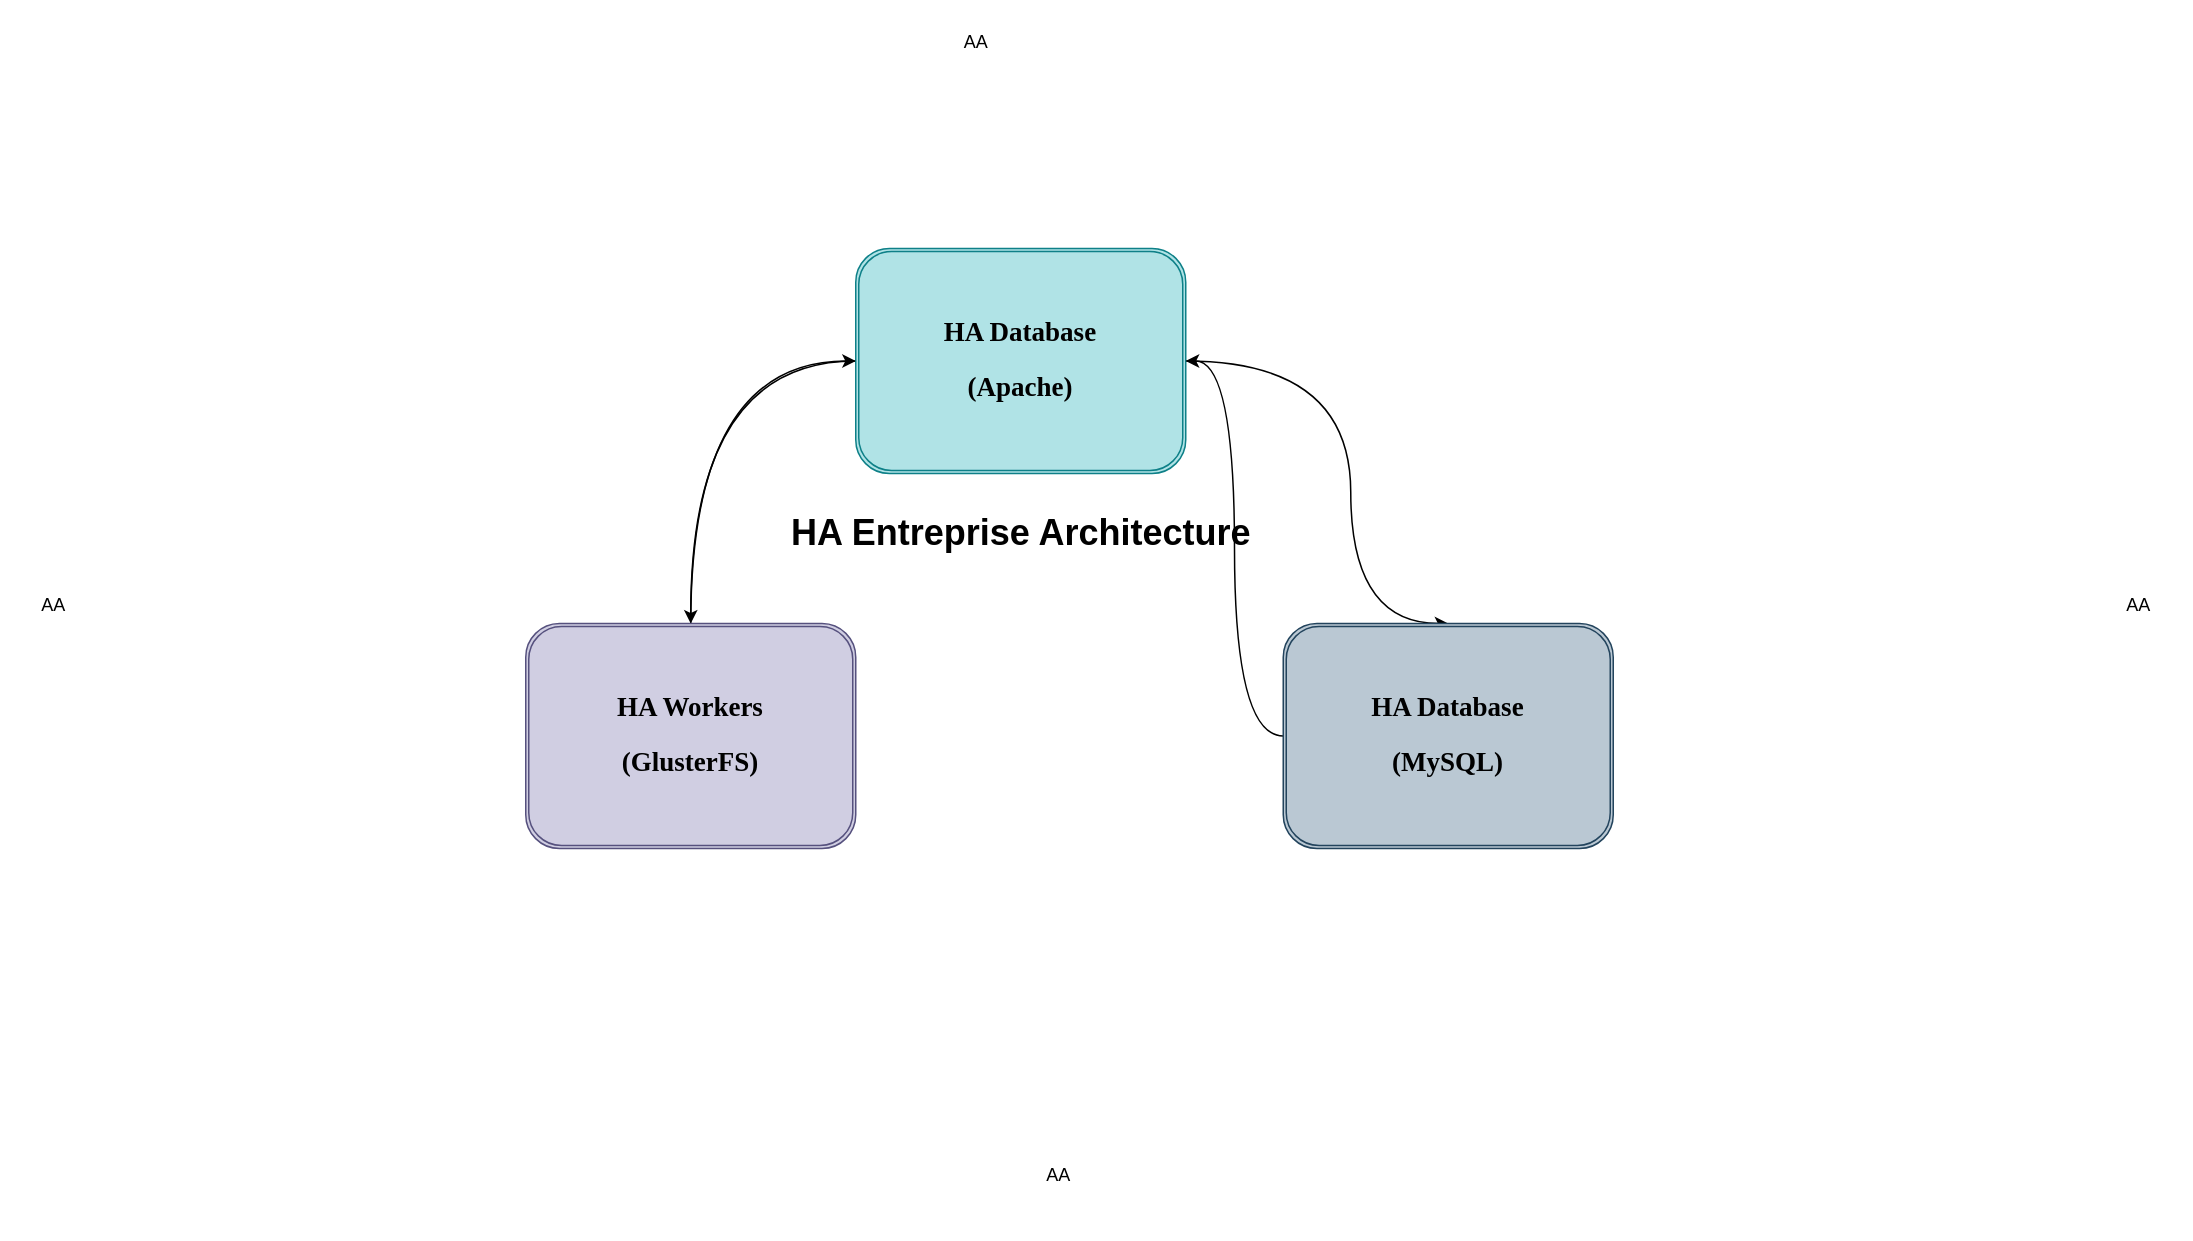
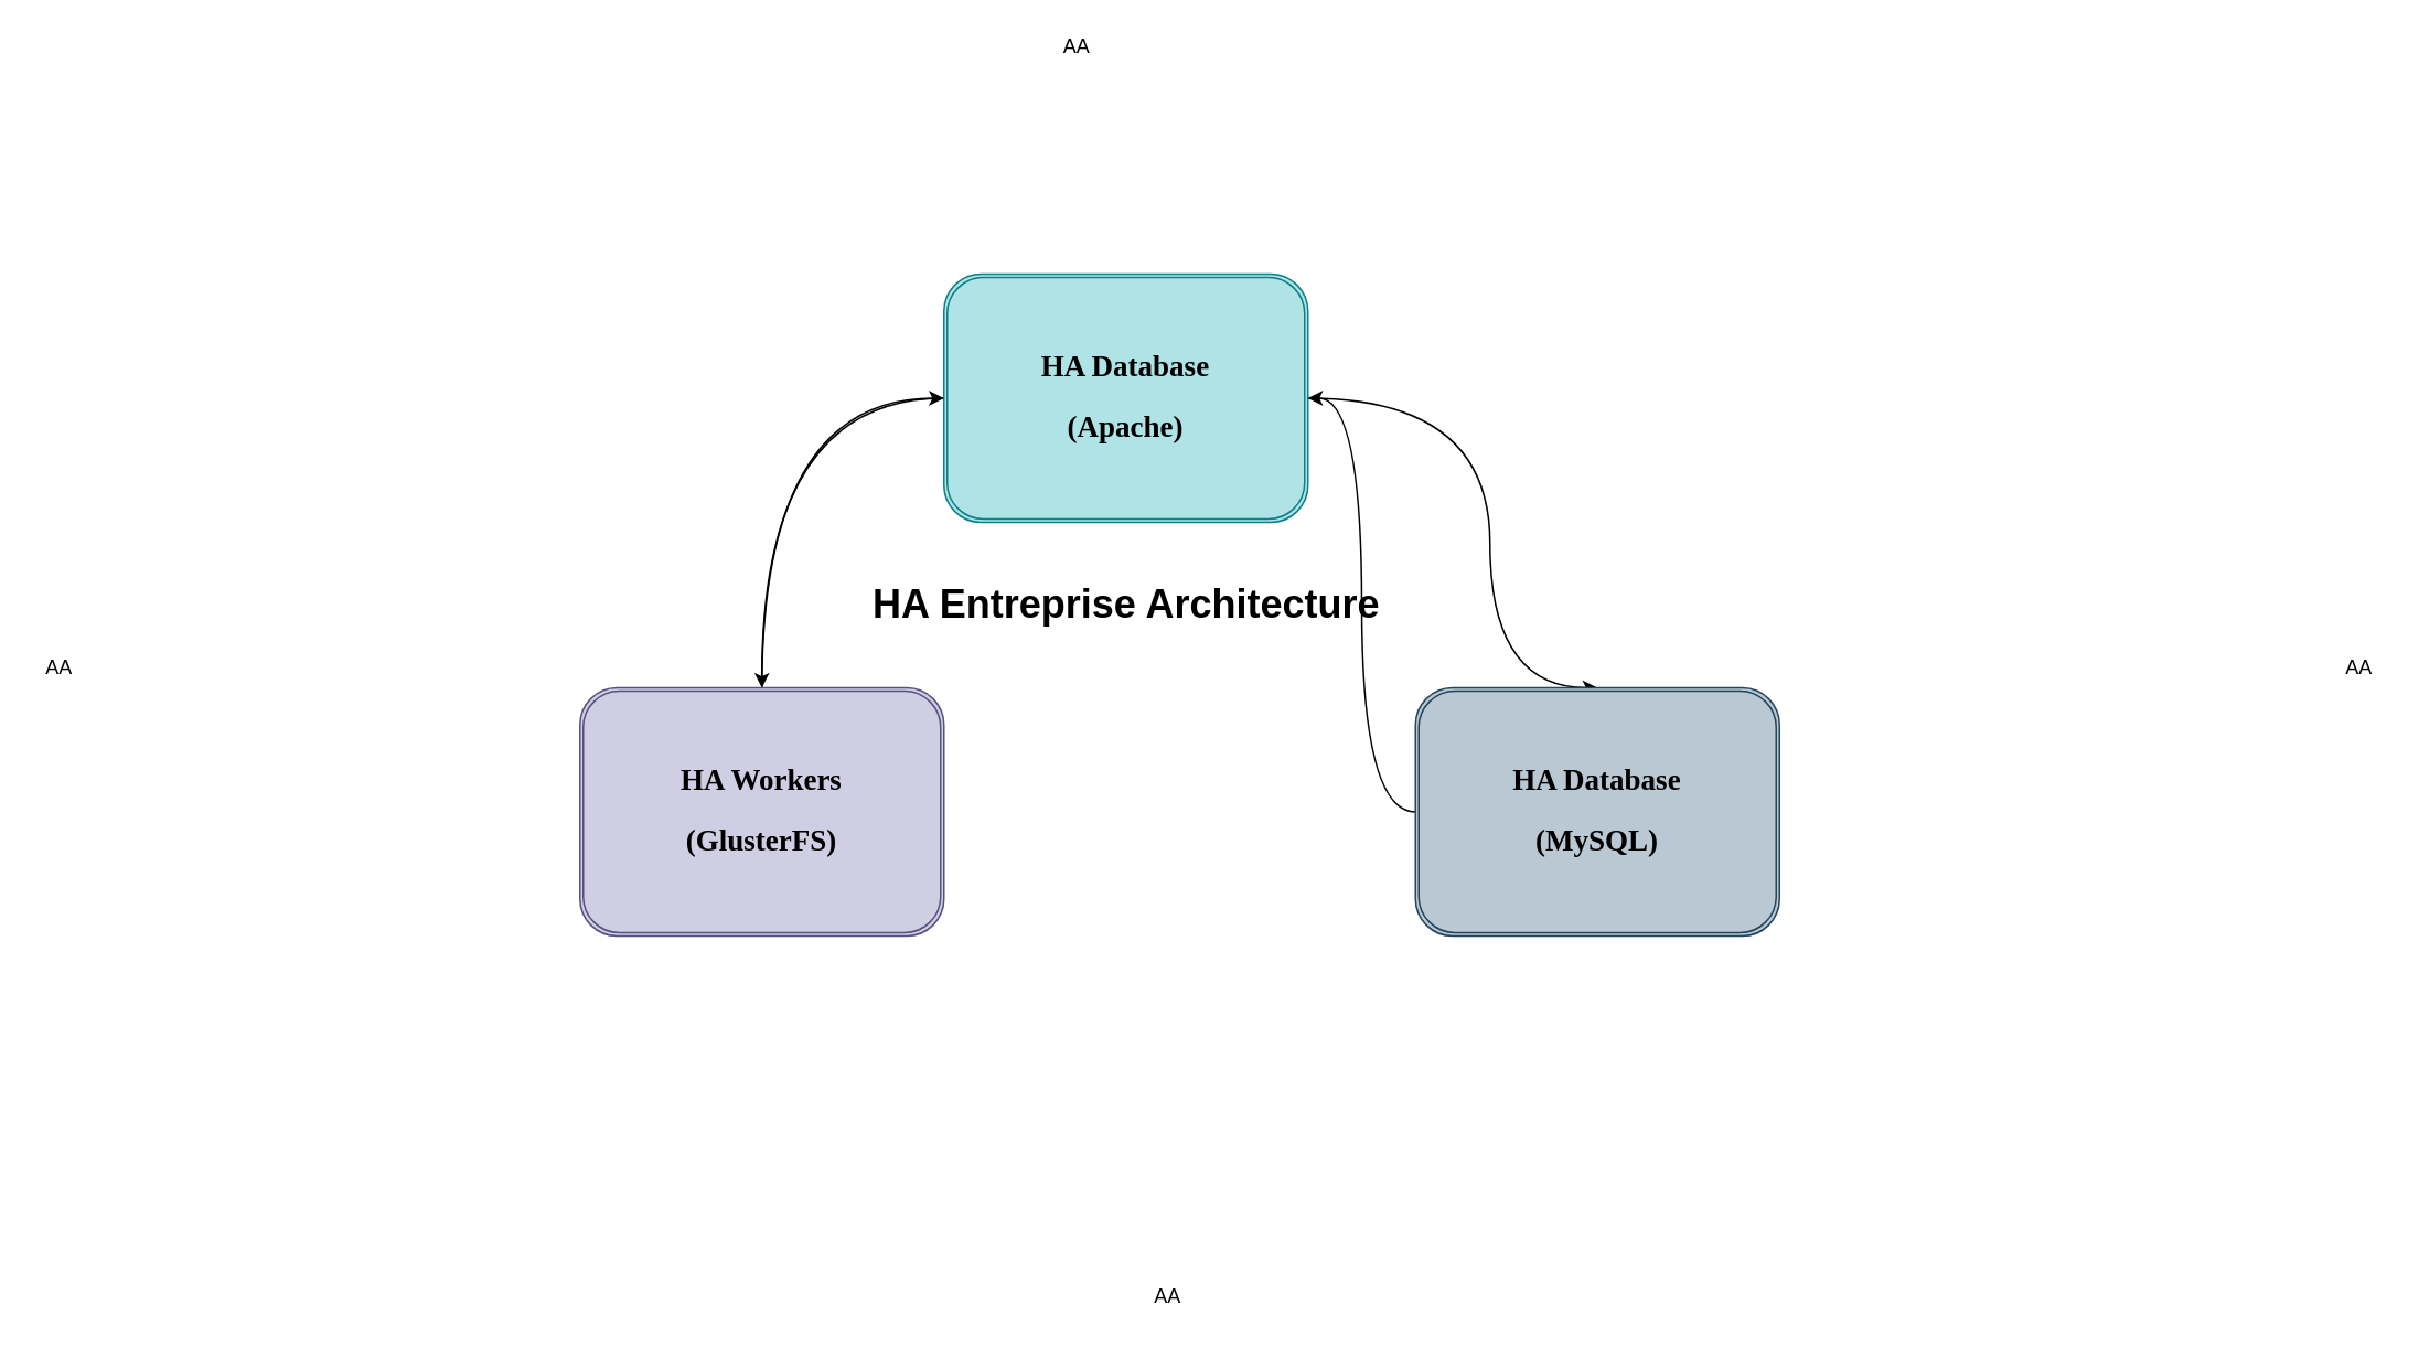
  <mxCell id="0" style=";html=1;" />
  <mxCell id="1" style=";html=1;" parent="0" />
  <mxCell id="2" style="edgeStyle=orthogonalEdgeStyle;rounded=0;orthogonalLoop=1;jettySize=auto;html=1;entryX=0.5;entryY=0;entryDx=0;entryDy=0;fontColor=#000000;curved=1;" edge="1" parent="1" source="4" target="6"><mxGeometry relative="1" as="geometry"><Array as="points"><mxPoint x="900" y="240" /></Array></mxGeometry></mxCell>
  <mxCell id="3" style="edgeStyle=orthogonalEdgeStyle;rounded=0;orthogonalLoop=1;jettySize=auto;html=1;fontColor=#000000;curved=1;" edge="1" parent="1" source="4" target="8"><mxGeometry relative="1" as="geometry"><mxPoint x="460" y="405" as="targetPoint" /><Array as="points"><mxPoint x="460" y="240" /></Array></mxGeometry></mxCell>
  <mxCell id="4" value="&lt;h2&gt;&lt;font data-font-src=&quot;https://fonts.googleapis.com/css?family=Hack&quot; face=&quot;Hack&quot;&gt;HA Database &lt;/font&gt;&lt;/h2&gt;&lt;h2&gt;&lt;font data-font-src=&quot;https://fonts.googleapis.com/css?family=Hack&quot; face=&quot;Hack&quot;&gt;(Apache)&lt;/font&gt;&lt;/h2&gt;" style="shape=ext;double=1;whiteSpace=wrap;html=1;labelBackgroundColor=none;fillColor=#b0e3e6;strokeColor=#0e8088;rounded=1;" vertex="1" parent="1"><mxGeometry x="570" y="165" width="220" height="150" as="geometry" /></mxCell>
  <mxCell id="5" style="edgeStyle=orthogonalEdgeStyle;rounded=0;orthogonalLoop=1;jettySize=auto;html=1;entryX=1;entryY=0.5;entryDx=0;entryDy=0;fontColor=#000000;curved=1;" edge="1" parent="1" source="6" target="4"><mxGeometry relative="1" as="geometry" /></mxCell>
  <mxCell id="6" value="&lt;h2&gt;&lt;font data-font-src=&quot;https://fonts.googleapis.com/css?family=Hack&quot; face=&quot;Hack&quot;&gt;HA Database&lt;/font&gt;&lt;/h2&gt;&lt;h2&gt;&lt;font data-font-src=&quot;https://fonts.googleapis.com/css?family=Hack&quot; face=&quot;Hack&quot;&gt;(MySQL)&lt;/font&gt;&lt;/h2&gt;" style="shape=ext;double=1;whiteSpace=wrap;html=1;labelBackgroundColor=none;fillColor=#bac8d3;strokeColor=#23445d;rounded=1;" vertex="1" parent="1"><mxGeometry x="855" y="415" width="220" height="150" as="geometry" /></mxCell>
  <mxCell id="7" style="edgeStyle=orthogonalEdgeStyle;rounded=0;orthogonalLoop=1;jettySize=auto;html=1;entryX=0;entryY=0.5;entryDx=0;entryDy=0;fontColor=#000000;curved=1;" edge="1" parent="1" source="8" target="4"><mxGeometry relative="1" as="geometry" /></mxCell>
  <mxCell id="8" value="&lt;h2&gt;&lt;font data-font-src=&quot;https://fonts.googleapis.com/css?family=Hack&quot; face=&quot;Hack&quot;&gt;HA Workers&lt;/font&gt;&lt;/h2&gt;&lt;h2&gt;&lt;font data-font-src=&quot;https://fonts.googleapis.com/css?family=Hack&quot; face=&quot;Hack&quot;&gt;(GlusterFS)&lt;/font&gt;&lt;/h2&gt;" style="shape=ext;double=1;whiteSpace=wrap;html=1;labelBackgroundColor=none;fillColor=#d0cee2;strokeColor=#56517e;rounded=1;" vertex="1" parent="1"><mxGeometry x="350" y="415" width="220" height="150" as="geometry" /></mxCell>
- <mxCell id="9" value="&lt;div align=&quot;center&quot;&gt;HA Entreprise Architecture&lt;/div&gt;" style="text;strokeColor=none;fillColor=none;html=1;fontSize=24;fontStyle=1;verticalAlign=middle;align=center;labelBackgroundColor=none;rounded=1;" vertex="1" parent="1"><mxGeometry x="340" y="335" width="680" height="40" as="geometry" /></mxCell>
+ <mxCell id="9" value="&lt;div align=&quot;center&quot;&gt;HA Entreprise Architecture&lt;/div&gt;" style="text;strokeColor=none;fillColor=none;html=1;fontSize=24;fontStyle=1;verticalAlign=middle;align=center;labelBackgroundColor=none;rounded=1;" vertex="1" parent="1"><mxGeometry x="340" y="345" width="680" height="40" as="geometry" /></mxCell>
  <mxCell id="10" value="&lt;div&gt;AA&lt;/div&gt;&lt;div&gt;&lt;br&gt;&lt;/div&gt;" style="text;html=1;align=center;verticalAlign=middle;resizable=0;points=[];autosize=1;fontColor=#000000;" vertex="1" parent="1"><mxGeometry x="635" y="20" width="30" height="30" as="geometry" /></mxCell>
  <mxCell id="11" value="&lt;div&gt;AA&lt;/div&gt;&lt;div&gt;&lt;br&gt;&lt;/div&gt;" style="text;html=1;align=center;verticalAlign=middle;resizable=0;points=[];autosize=1;fontColor=#000000;" vertex="1" parent="1"><mxGeometry x="1410" y="395" width="30" height="30" as="geometry" /></mxCell>
  <mxCell id="12" value="&lt;div&gt;AA&lt;/div&gt;&lt;div&gt;&lt;br&gt;&lt;/div&gt;" style="text;html=1;align=center;verticalAlign=middle;resizable=0;points=[];autosize=1;fontColor=#000000;" vertex="1" parent="1"><mxGeometry x="690" y="775" width="30" height="30" as="geometry" /></mxCell>
  <mxCell id="13" value="&lt;div&gt;AA&lt;/div&gt;&lt;div&gt;&lt;br&gt;&lt;/div&gt;" style="text;html=1;align=center;verticalAlign=middle;resizable=0;points=[];autosize=1;fontColor=#000000;" vertex="1" parent="1"><mxGeometry x="20" y="395" width="30" height="30" as="geometry" /></mxCell>
